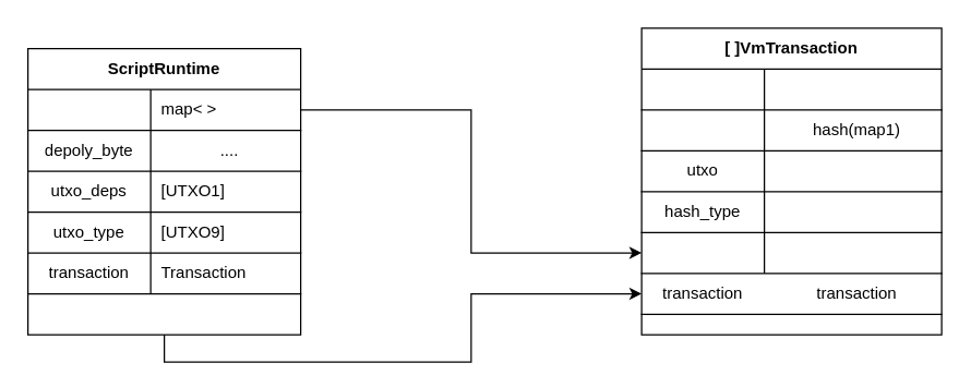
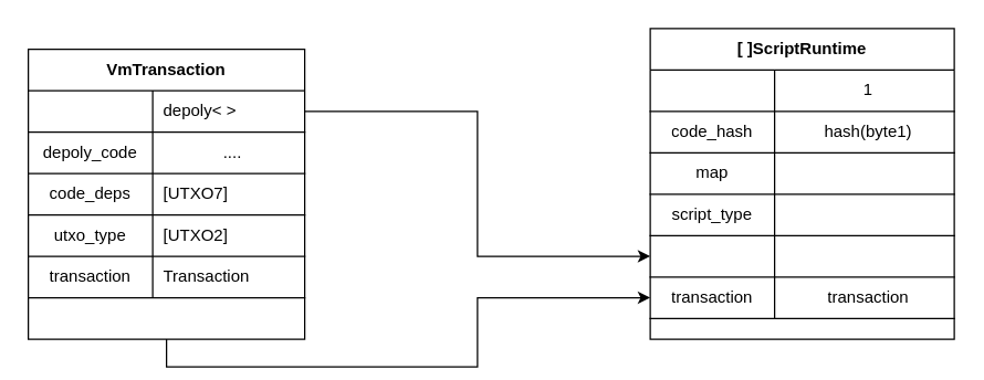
  <mxCell id="0" />
  <mxCell id="1" parent="0" />
  <mxCell id="2" style="edgeStyle=orthogonalEdgeStyle;rounded=0;orthogonalLoop=1;jettySize=auto;html=1;exitX=0.5;exitY=1;exitDx=0;exitDy=0;entryX=0;entryY=0.5;entryDx=0;entryDy=0;" edge="1" parent="1" source="3" target="30"><mxGeometry relative="1" as="geometry" /></mxCell>
- <mxCell id="3" value="ScriptRuntime" style="shape=table;html=1;whiteSpace=wrap;startSize=30;container=1;collapsible=0;childLayout=tableLayout;fixedRows=1;rowLines=0;fontStyle=1;align=center;" vertex="1" parent="1"><mxGeometry x="20" y="35" width="200" height="210" as="geometry" /></mxCell>
+ <mxCell id="3" value="VmTransaction" style="shape=table;html=1;whiteSpace=wrap;startSize=30;container=1;collapsible=0;childLayout=tableLayout;fixedRows=1;rowLines=0;fontStyle=1;align=center;" vertex="1" parent="1"><mxGeometry x="20" y="35" width="200" height="210" as="geometry" /></mxCell>
  <mxCell id="4" value="" style="shape=partialRectangle;html=1;whiteSpace=wrap;collapsible=0;dropTarget=0;pointerEvents=0;fillColor=none;top=0;left=0;bottom=1;right=0;points=[[0,0.5],[1,0.5]];portConstraint=eastwest;" vertex="1" parent="3"><mxGeometry y="30" width="200" height="30" as="geometry" /></mxCell>
- <mxCell id="5" value="map&amp;lt; &amp;gt;" style="shape=partialRectangle;html=1;whiteSpace=wrap;connectable=0;fillColor=none;top=0;left=0;bottom=0;right=0;align=left;spacingLeft=6;overflow=hidden;" vertex="1" parent="4"><mxGeometry x="90" width="110" height="30" as="geometry" /></mxCell>
+ <mxCell id="5" value="depoly&amp;lt; &amp;gt;" style="shape=partialRectangle;html=1;whiteSpace=wrap;connectable=0;fillColor=none;top=0;left=0;bottom=0;right=0;align=left;spacingLeft=6;overflow=hidden;" vertex="1" parent="4"><mxGeometry x="90" width="110" height="30" as="geometry" /></mxCell>
  <mxCell id="6" value="" style="shape=partialRectangle;html=1;whiteSpace=wrap;collapsible=0;dropTarget=0;pointerEvents=0;fillColor=none;top=0;left=0;bottom=1;right=0;points=[[0,0.5],[1,0.5]];portConstraint=eastwest;" vertex="1" parent="3"><mxGeometry y="60" width="200" height="30" as="geometry" /></mxCell>
- <mxCell id="7" value="depoly_byte" style="shape=partialRectangle;html=1;whiteSpace=wrap;connectable=0;fillColor=none;top=0;left=0;bottom=0;right=0;overflow=hidden;" vertex="1" parent="6"><mxGeometry width="90" height="30" as="geometry" /></mxCell>
+ <mxCell id="7" value="depoly_code" style="shape=partialRectangle;html=1;whiteSpace=wrap;connectable=0;fillColor=none;top=0;left=0;bottom=0;right=0;overflow=hidden;" vertex="1" parent="6"><mxGeometry width="90" height="30" as="geometry" /></mxCell>
  <mxCell id="8" value="...." style="shape=partialRectangle;html=1;whiteSpace=wrap;connectable=0;fillColor=none;top=0;left=0;bottom=0;right=0;align=center;spacingLeft=6;overflow=hidden;" vertex="1" parent="6"><mxGeometry x="90" width="110" height="30" as="geometry" /></mxCell>
  <mxCell id="9" value="" style="shape=partialRectangle;html=1;whiteSpace=wrap;collapsible=0;dropTarget=0;pointerEvents=0;fillColor=none;top=0;left=0;bottom=1;right=0;points=[[0,0.5],[1,0.5]];portConstraint=eastwest;" vertex="1" parent="3"><mxGeometry y="90" width="200" height="30" as="geometry" /></mxCell>
- <mxCell id="10" value="utxo_deps" style="shape=partialRectangle;html=1;whiteSpace=wrap;connectable=0;fillColor=none;top=0;left=0;bottom=0;right=0;overflow=hidden;" vertex="1" parent="9"><mxGeometry width="90" height="30" as="geometry" /></mxCell>
- <mxCell id="11" value="[UTXO1]" style="shape=partialRectangle;html=1;whiteSpace=wrap;connectable=0;fillColor=none;top=0;left=0;bottom=0;right=0;align=left;spacingLeft=6;overflow=hidden;" vertex="1" parent="9"><mxGeometry x="90" width="110" height="30" as="geometry" /></mxCell>
+ <mxCell id="10" value="code_deps" style="shape=partialRectangle;html=1;whiteSpace=wrap;connectable=0;fillColor=none;top=0;left=0;bottom=0;right=0;overflow=hidden;" vertex="1" parent="9"><mxGeometry width="90" height="30" as="geometry" /></mxCell>
+ <mxCell id="11" value="[UTXO7]" style="shape=partialRectangle;html=1;whiteSpace=wrap;connectable=0;fillColor=none;top=0;left=0;bottom=0;right=0;align=left;spacingLeft=6;overflow=hidden;" vertex="1" parent="9"><mxGeometry x="90" width="110" height="30" as="geometry" /></mxCell>
  <mxCell id="12" value="" style="shape=partialRectangle;html=1;whiteSpace=wrap;collapsible=0;dropTarget=0;pointerEvents=0;fillColor=none;top=0;left=0;bottom=1;right=0;points=[[0,0.5],[1,0.5]];portConstraint=eastwest;" vertex="1" parent="3"><mxGeometry y="120" width="200" height="30" as="geometry" /></mxCell>
  <mxCell id="13" value="utxo_type" style="shape=partialRectangle;html=1;whiteSpace=wrap;connectable=0;fillColor=none;top=0;left=0;bottom=0;right=0;overflow=hidden;" vertex="1" parent="12"><mxGeometry width="90" height="30" as="geometry" /></mxCell>
- <mxCell id="14" value="[UTXO9]" style="shape=partialRectangle;html=1;whiteSpace=wrap;connectable=0;fillColor=none;top=0;left=0;bottom=0;right=0;align=left;spacingLeft=6;overflow=hidden;" vertex="1" parent="12"><mxGeometry x="90" width="110" height="30" as="geometry" /></mxCell>
+ <mxCell id="14" value="[UTXO2]" style="shape=partialRectangle;html=1;whiteSpace=wrap;connectable=0;fillColor=none;top=0;left=0;bottom=0;right=0;align=left;spacingLeft=6;overflow=hidden;" vertex="1" parent="12"><mxGeometry x="90" width="110" height="30" as="geometry" /></mxCell>
  <mxCell id="15" value="" style="shape=partialRectangle;html=1;whiteSpace=wrap;collapsible=0;dropTarget=0;pointerEvents=0;fillColor=none;top=0;left=0;bottom=1;right=0;points=[[0,0.5],[1,0.5]];portConstraint=eastwest;" vertex="1" parent="3"><mxGeometry y="150" width="200" height="30" as="geometry" /></mxCell>
  <mxCell id="16" value="transaction" style="shape=partialRectangle;html=1;whiteSpace=wrap;connectable=0;fillColor=none;top=0;left=0;bottom=0;right=0;overflow=hidden;" vertex="1" parent="15"><mxGeometry width="90" height="30" as="geometry" /></mxCell>
  <mxCell id="17" value="Transaction" style="shape=partialRectangle;html=1;whiteSpace=wrap;connectable=0;fillColor=none;top=0;left=0;bottom=0;right=0;align=left;spacingLeft=6;overflow=hidden;" vertex="1" parent="15"><mxGeometry x="90" width="110" height="30" as="geometry" /></mxCell>
- <mxCell id="18" value="[ ]VmTransaction" style="shape=table;html=1;whiteSpace=wrap;startSize=30;container=1;collapsible=0;childLayout=tableLayout;fixedRows=1;rowLines=0;fontStyle=1;align=center;" vertex="1" parent="1"><mxGeometry x="470" y="20" width="220" height="225" as="geometry" /></mxCell>
+ <mxCell id="18" value="[ ]ScriptRuntime" style="shape=table;html=1;whiteSpace=wrap;startSize=30;container=1;collapsible=0;childLayout=tableLayout;fixedRows=1;rowLines=0;fontStyle=1;align=center;" vertex="1" parent="1"><mxGeometry x="470" y="20" width="220" height="225" as="geometry" /></mxCell>
  <mxCell id="19" value="" style="shape=partialRectangle;html=1;whiteSpace=wrap;collapsible=0;dropTarget=0;pointerEvents=0;fillColor=none;top=0;left=0;bottom=1;right=0;points=[[0,0.5],[1,0.5]];portConstraint=eastwest;" vertex="1" parent="18"><mxGeometry y="30" width="220" height="30" as="geometry" /></mxCell>
+ <mxCell id="20" value="1" style="shape=partialRectangle;html=1;whiteSpace=wrap;connectable=0;fillColor=none;top=0;left=0;bottom=0;right=0;align=center;spacingLeft=6;overflow=hidden;" vertex="1" parent="19"><mxGeometry x="90" width="130" height="30" as="geometry" /></mxCell>
  <mxCell id="21" value="" style="shape=partialRectangle;html=1;whiteSpace=wrap;collapsible=0;dropTarget=0;pointerEvents=0;fillColor=none;top=0;left=0;bottom=1;right=0;points=[[0,0.5],[1,0.5]];portConstraint=eastwest;" vertex="1" parent="18"><mxGeometry y="60" width="220" height="30" as="geometry" /></mxCell>
- <mxCell id="23" value="hash(map1)" style="shape=partialRectangle;html=1;whiteSpace=wrap;connectable=0;fillColor=none;top=0;left=0;bottom=0;right=0;align=center;spacingLeft=6;overflow=hidden;" vertex="1" parent="21"><mxGeometry x="90" width="130" height="30" as="geometry" /></mxCell>
+ <mxCell id="22" value="code_hash" style="shape=partialRectangle;html=1;whiteSpace=wrap;connectable=0;fillColor=none;top=0;left=0;bottom=0;right=0;overflow=hidden;" vertex="1" parent="21"><mxGeometry width="90" height="30" as="geometry" /></mxCell>
+ <mxCell id="23" value="hash(byte1)" style="shape=partialRectangle;html=1;whiteSpace=wrap;connectable=0;fillColor=none;top=0;left=0;bottom=0;right=0;align=center;spacingLeft=6;overflow=hidden;" vertex="1" parent="21"><mxGeometry x="90" width="130" height="30" as="geometry" /></mxCell>
  <mxCell id="24" value="" style="shape=partialRectangle;html=1;whiteSpace=wrap;collapsible=0;dropTarget=0;pointerEvents=0;fillColor=none;top=0;left=0;bottom=1;right=0;points=[[0,0.5],[1,0.5]];portConstraint=eastwest;" vertex="1" parent="18"><mxGeometry y="90" width="220" height="30" as="geometry" /></mxCell>
- <mxCell id="25" value="utxo" style="shape=partialRectangle;html=1;whiteSpace=wrap;connectable=0;fillColor=none;top=0;left=0;bottom=0;right=0;overflow=hidden;" vertex="1" parent="24"><mxGeometry width="90" height="30" as="geometry" /></mxCell>
+ <mxCell id="25" value="map" style="shape=partialRectangle;html=1;whiteSpace=wrap;connectable=0;fillColor=none;top=0;left=0;bottom=0;right=0;overflow=hidden;" vertex="1" parent="24"><mxGeometry width="90" height="30" as="geometry" /></mxCell>
  <mxCell id="26" value="" style="shape=partialRectangle;html=1;whiteSpace=wrap;collapsible=0;dropTarget=0;pointerEvents=0;fillColor=none;top=0;left=0;bottom=1;right=0;points=[[0,0.5],[1,0.5]];portConstraint=eastwest;" vertex="1" parent="18"><mxGeometry y="120" width="220" height="30" as="geometry" /></mxCell>
- <mxCell id="27" value="hash_type" style="shape=partialRectangle;html=1;whiteSpace=wrap;connectable=0;fillColor=none;top=0;left=0;bottom=0;right=0;overflow=hidden;" vertex="1" parent="26"><mxGeometry width="90" height="30" as="geometry" /></mxCell>
+ <mxCell id="27" value="script_type" style="shape=partialRectangle;html=1;whiteSpace=wrap;connectable=0;fillColor=none;top=0;left=0;bottom=0;right=0;overflow=hidden;" vertex="1" parent="26"><mxGeometry width="90" height="30" as="geometry" /></mxCell>
  <mxCell id="28" value="" style="shape=partialRectangle;html=1;whiteSpace=wrap;collapsible=0;dropTarget=0;pointerEvents=0;fillColor=none;top=0;left=0;bottom=1;right=0;points=[[0,0.5],[1,0.5]];portConstraint=eastwest;" vertex="1" parent="18"><mxGeometry y="150" width="220" height="30" as="geometry" /></mxCell>
  <mxCell id="29" value="" style="shape=partialRectangle;html=1;whiteSpace=wrap;connectable=0;fillColor=none;top=0;left=0;bottom=0;right=0;align=left;spacingLeft=6;overflow=hidden;" vertex="1" parent="28"><mxGeometry x="90" width="130" height="30" as="geometry" /></mxCell>
  <mxCell id="30" value="" style="shape=partialRectangle;html=1;whiteSpace=wrap;collapsible=0;dropTarget=0;pointerEvents=0;fillColor=none;top=0;left=0;bottom=1;right=0;points=[[0,0.5],[1,0.5]];portConstraint=eastwest;" vertex="1" parent="18"><mxGeometry y="180" width="220" height="30" as="geometry" /></mxCell>
  <mxCell id="31" value="transaction" style="shape=partialRectangle;html=1;whiteSpace=wrap;connectable=0;fillColor=none;top=0;left=0;bottom=0;right=0;overflow=hidden;" vertex="1" parent="30"><mxGeometry width="90" height="30" as="geometry" /></mxCell>
  <mxCell id="32" value="&lt;span&gt;transaction&lt;/span&gt;" style="shape=partialRectangle;html=1;whiteSpace=wrap;connectable=0;fillColor=none;top=0;left=0;bottom=0;right=0;align=center;spacingLeft=6;overflow=hidden;" vertex="1" parent="30"><mxGeometry x="90" width="130" height="30" as="geometry" /></mxCell>
  <mxCell id="33" style="edgeStyle=orthogonalEdgeStyle;rounded=0;orthogonalLoop=1;jettySize=auto;html=1;exitX=1;exitY=0.5;exitDx=0;exitDy=0;entryX=0;entryY=0.5;entryDx=0;entryDy=0;" edge="1" parent="1" source="4" target="28"><mxGeometry relative="1" as="geometry" /></mxCell>
